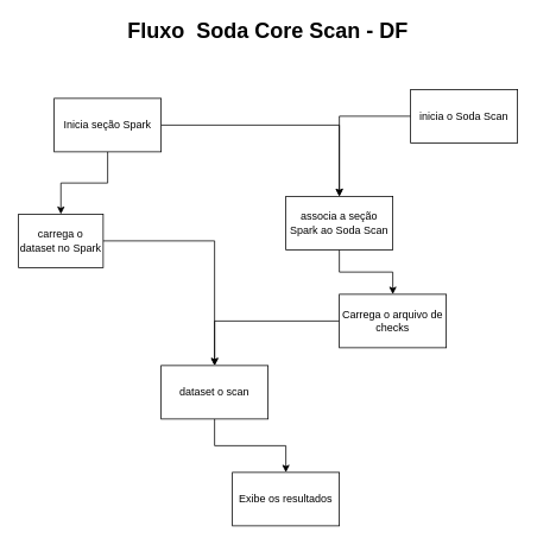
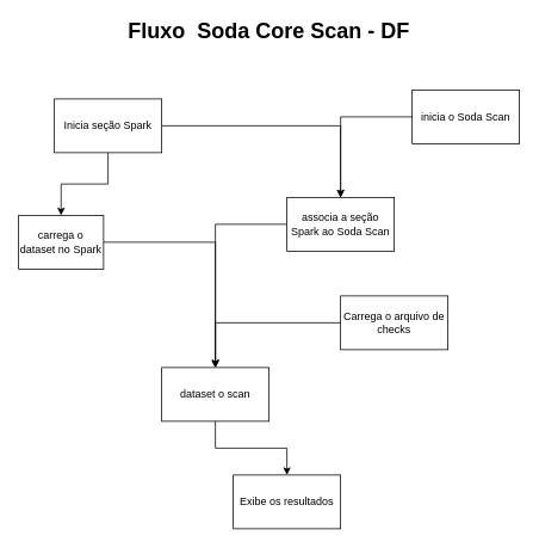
  <mxCell id="0" />
  <mxCell id="1" parent="0" />
  <mxCell id="2" value="" style="edgeStyle=orthogonalEdgeStyle;rounded=0;orthogonalLoop=1;jettySize=auto;html=1;" edge="1" parent="1" source="3" target="15"><mxGeometry relative="1" as="geometry" /></mxCell>
  <mxCell id="3" value="carrega o dataset no Spark" style="rounded=0;whiteSpace=wrap;html=1;" vertex="1" parent="1"><mxGeometry x="20" y="240" width="95" height="60" as="geometry" /></mxCell>
  <mxCell id="4" value="&lt;h1&gt;Fluxo&amp;nbsp; Soda Core Scan - DF&lt;/h1&gt;" style="text;html=1;strokeColor=none;fillColor=none;align=center;verticalAlign=middle;whiteSpace=wrap;rounded=0;" vertex="1" parent="1"><mxGeometry x="100" y="20" width="400" height="30" as="geometry" /></mxCell>
  <mxCell id="5" style="edgeStyle=orthogonalEdgeStyle;rounded=0;orthogonalLoop=1;jettySize=auto;html=1;" edge="1" parent="1" source="7" target="3"><mxGeometry relative="1" as="geometry" /></mxCell>
  <mxCell id="6" style="edgeStyle=orthogonalEdgeStyle;rounded=0;orthogonalLoop=1;jettySize=auto;html=1;entryX=0.5;entryY=0;entryDx=0;entryDy=0;" edge="1" parent="1" source="7" target="11"><mxGeometry relative="1" as="geometry" /></mxCell>
  <mxCell id="7" value="Inicia seção Spark" style="whiteSpace=wrap;html=1;rounded=0;" vertex="1" parent="1"><mxGeometry x="60" y="110" width="120" height="60" as="geometry" /></mxCell>
  <mxCell id="8" value="" style="edgeStyle=orthogonalEdgeStyle;rounded=0;orthogonalLoop=1;jettySize=auto;html=1;" edge="1" parent="1" source="9" target="11"><mxGeometry relative="1" as="geometry" /></mxCell>
  <mxCell id="9" value="inicia o Soda Scan" style="whiteSpace=wrap;html=1;rounded=0;" vertex="1" parent="1"><mxGeometry x="460" y="100" width="120" height="60" as="geometry" /></mxCell>
- <mxCell id="10" value="" style="edgeStyle=orthogonalEdgeStyle;rounded=0;orthogonalLoop=1;jettySize=auto;html=1;" edge="1" parent="1" source="11" target="13"><mxGeometry relative="1" as="geometry" /></mxCell>
+ <mxCell id="10" value="" style="edgeStyle=orthogonalEdgeStyle;rounded=0;orthogonalLoop=1;jettySize=auto;html=1;" edge="1" parent="1" source="11" target="15"><mxGeometry relative="1" as="geometry" /></mxCell>
  <mxCell id="11" value="associa a seção Spark ao Soda Scan" style="whiteSpace=wrap;html=1;rounded=0;" vertex="1" parent="1"><mxGeometry x="320" y="220" width="120" height="60" as="geometry" /></mxCell>
  <mxCell id="12" style="edgeStyle=orthogonalEdgeStyle;rounded=0;orthogonalLoop=1;jettySize=auto;html=1;" edge="1" parent="1" source="13" target="15"><mxGeometry relative="1" as="geometry" /></mxCell>
  <mxCell id="13" value="Carrega o arquivo de checks" style="whiteSpace=wrap;html=1;rounded=0;" vertex="1" parent="1"><mxGeometry x="380" y="330" width="120" height="60" as="geometry" /></mxCell>
  <mxCell id="14" value="" style="edgeStyle=orthogonalEdgeStyle;rounded=0;orthogonalLoop=1;jettySize=auto;html=1;" edge="1" parent="1" source="15" target="16"><mxGeometry relative="1" as="geometry" /></mxCell>
  <mxCell id="15" value="dataset o scan" style="whiteSpace=wrap;html=1;rounded=0;" vertex="1" parent="1"><mxGeometry x="180" y="410" width="120" height="60" as="geometry" /></mxCell>
  <mxCell id="16" value="Exibe os resultados" style="whiteSpace=wrap;html=1;rounded=0;" vertex="1" parent="1"><mxGeometry x="260" y="530" width="120" height="60" as="geometry" /></mxCell>
